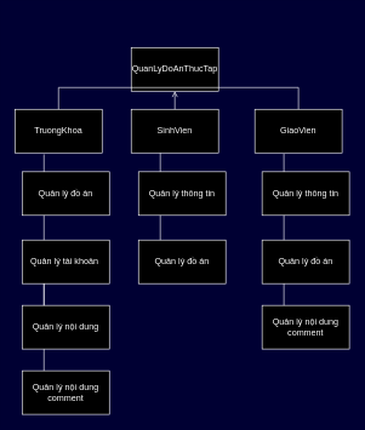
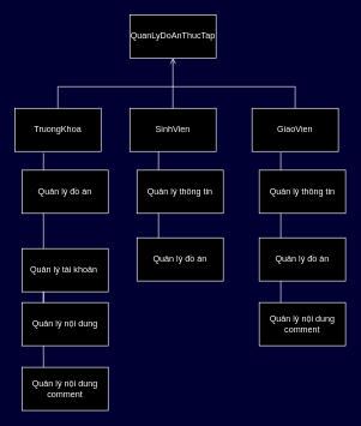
  <mxCell id="0" />
  <mxCell id="1" parent="0" />
- <mxCell id="2" value="QuanLyDoAnThucTap" style="rounded=0;whiteSpace=wrap;html=1;fillColor=#000000;strokeColor=#FFFFFF;fontColor=#FFFFFF;" parent="1" vertex="1"><mxGeometry x="180" y="65" width="120" height="60" as="geometry" /></mxCell>
+ <mxCell id="2" value="QuanLyDoAnThucTap" style="rounded=0;whiteSpace=wrap;html=1;fillColor=#000000;strokeColor=#FFFFFF;fontColor=#FFFFFF;" parent="1" vertex="1"><mxGeometry x="180" y="20" width="120" height="60" as="geometry" /></mxCell>
  <mxCell id="3" value="SinhVien" style="rounded=0;whiteSpace=wrap;html=1;fillColor=#000000;strokeColor=#FFFFFF;fontColor=#FFFFFF;" parent="1" vertex="1"><mxGeometry x="180" y="150" width="120" height="60" as="geometry" /></mxCell>
  <mxCell id="4" value="TruongKhoa" style="rounded=0;whiteSpace=wrap;html=1;fillColor=#000000;strokeColor=#FFFFFF;fontColor=#FFFFFF;" parent="1" vertex="1"><mxGeometry x="20" y="150" width="120" height="60" as="geometry" /></mxCell>
  <mxCell id="5" value="GiaoVien" style="rounded=0;whiteSpace=wrap;html=1;fillColor=#000000;strokeColor=#FFFFFF;fontColor=#FFFFFF;" parent="1" vertex="1"><mxGeometry x="350" y="150" width="120" height="60" as="geometry" /></mxCell>
  <mxCell id="6" value="Quản lý đồ án" style="rounded=0;whiteSpace=wrap;html=1;fillColor=#000000;strokeColor=#FFFFFF;fontColor=#FFFFFF;" parent="1" vertex="1"><mxGeometry x="30" y="236" width="120" height="60" as="geometry" /></mxCell>
- <mxCell id="7" value="Quản lý tài khoản&amp;nbsp;" style="rounded=0;whiteSpace=wrap;html=1;fillColor=#000000;strokeColor=#FFFFFF;fontColor=#FFFFFF;" parent="1" vertex="1"><mxGeometry x="30" y="330" width="120" height="60" as="geometry" /></mxCell>
+ <mxCell id="7" value="Quản lý tài khoản&amp;nbsp;" style="rounded=0;whiteSpace=wrap;html=1;fillColor=#000000;strokeColor=#FFFFFF;fontColor=#FFFFFF;" parent="1" vertex="1"><mxGeometry x="30" y="345" width="120" height="60" as="geometry" /></mxCell>
  <mxCell id="8" value="Quản lý nội dung" style="rounded=0;whiteSpace=wrap;html=1;fillColor=#000000;strokeColor=#FFFFFF;fontColor=#FFFFFF;" parent="1" vertex="1"><mxGeometry x="30" y="420" width="120" height="60" as="geometry" /></mxCell>
  <mxCell id="9" value="Quản lý thông tin" style="rounded=0;whiteSpace=wrap;html=1;fillColor=#000000;strokeColor=#FFFFFF;fontColor=#FFFFFF;" parent="1" vertex="1"><mxGeometry x="190" y="236" width="120" height="60" as="geometry" /></mxCell>
  <mxCell id="10" value="Quản lý đồ án" style="rounded=0;whiteSpace=wrap;html=1;fillColor=#000000;strokeColor=#FFFFFF;fontColor=#FFFFFF;" parent="1" vertex="1"><mxGeometry x="190" y="330" width="120" height="60" as="geometry" /></mxCell>
  <mxCell id="11" value="Quản lý nội dung comment" style="rounded=0;whiteSpace=wrap;html=1;fillColor=#000000;strokeColor=#FFFFFF;fontColor=#FFFFFF;" parent="1" vertex="1"><mxGeometry x="30" y="510" width="120" height="60" as="geometry" /></mxCell>
  <mxCell id="12" value="Quản lý thông tin" style="rounded=0;whiteSpace=wrap;html=1;fillColor=#000000;strokeColor=#FFFFFF;fontColor=#FFFFFF;" parent="1" vertex="1"><mxGeometry x="360" y="236" width="120" height="60" as="geometry" /></mxCell>
  <mxCell id="13" value="Quản lý đồ án" style="rounded=0;whiteSpace=wrap;html=1;fillColor=#000000;strokeColor=#FFFFFF;fontColor=#FFFFFF;" parent="1" vertex="1"><mxGeometry x="360" y="330" width="120" height="60" as="geometry" /></mxCell>
  <mxCell id="14" value="Quản lý nội dung comment" style="rounded=0;whiteSpace=wrap;html=1;fillColor=#000000;strokeColor=#FFFFFF;fontColor=#FFFFFF;" parent="1" vertex="1"><mxGeometry x="360" y="420" width="120" height="60" as="geometry" /></mxCell>
  <mxCell id="15" value="" style="endArrow=open;html=1;rounded=0;entryX=0.5;entryY=1;entryDx=0;entryDy=0;strokeColor=#FFFFFF;exitX=0.5;exitY=0;exitDx=0;exitDy=0;" edge="1" parent="1" source="3" target="2"><mxGeometry width="50" height="50" relative="1" as="geometry"><mxPoint x="240" y="150" as="sourcePoint" /><mxPoint x="257" y="231" as="targetPoint" /></mxGeometry></mxCell>
  <mxCell id="16" value="" style="endArrow=none;html=1;rounded=0;strokeColor=#FFFFFF;" edge="1" parent="1"><mxGeometry width="50" height="50" relative="1" as="geometry"><mxPoint x="80" y="120" as="sourcePoint" /><mxPoint x="410" y="120" as="targetPoint" /></mxGeometry></mxCell>
  <mxCell id="17" value="" style="endArrow=none;html=1;rounded=0;strokeColor=#FFFFFF;" edge="1" parent="1" source="4"><mxGeometry width="50" height="50" relative="1" as="geometry"><mxPoint x="20" y="170" as="sourcePoint" /><mxPoint x="80" y="120" as="targetPoint" /></mxGeometry></mxCell>
  <mxCell id="18" value="" style="endArrow=none;html=1;rounded=0;strokeColor=#FFFFFF;exitX=0.5;exitY=0;exitDx=0;exitDy=0;" edge="1" parent="1" source="5"><mxGeometry width="50" height="50" relative="1" as="geometry"><mxPoint x="410" y="160" as="sourcePoint" /><mxPoint x="410" y="120" as="targetPoint" /></mxGeometry></mxCell>
  <mxCell id="19" value="" style="endArrow=none;html=1;rounded=0;exitX=0.25;exitY=0;exitDx=0;exitDy=0;strokeColor=#FFFFFF;" edge="1" parent="1" source="6"><mxGeometry width="50" height="50" relative="1" as="geometry"><mxPoint x="80" y="240" as="sourcePoint" /><mxPoint x="60" y="212" as="targetPoint" /></mxGeometry></mxCell>
  <mxCell id="20" value="" style="endArrow=none;html=1;rounded=0;entryX=0.25;entryY=1;entryDx=0;entryDy=0;exitX=0.25;exitY=0;exitDx=0;exitDy=0;strokeColor=#FFFFFF;" edge="1" parent="1" source="7" target="6"><mxGeometry width="50" height="50" relative="1" as="geometry"><mxPoint x="-80" y="370" as="sourcePoint" /><mxPoint x="-30" y="320" as="targetPoint" /></mxGeometry></mxCell>
  <mxCell id="21" value="" style="endArrow=none;html=1;rounded=0;entryX=0.25;entryY=1;entryDx=0;entryDy=0;exitX=0.25;exitY=0;exitDx=0;exitDy=0;strokeColor=#FFFFFF;" edge="1" parent="1" source="8" target="7"><mxGeometry width="50" height="50" relative="1" as="geometry"><mxPoint x="10" y="450" as="sourcePoint" /><mxPoint x="60" y="400" as="targetPoint" /></mxGeometry></mxCell>
  <mxCell id="22" value="" style="endArrow=none;html=1;rounded=0;exitX=0.25;exitY=0;exitDx=0;exitDy=0;strokeColor=#FFFFFF;" edge="1" parent="1" source="9"><mxGeometry width="50" height="50" relative="1" as="geometry"><mxPoint x="210" y="380" as="sourcePoint" /><mxPoint x="220" y="210" as="targetPoint" /></mxGeometry></mxCell>
  <mxCell id="23" value="" style="endArrow=none;html=1;rounded=0;entryX=0.333;entryY=1.02;entryDx=0;entryDy=0;entryPerimeter=0;exitX=0.25;exitY=0;exitDx=0;exitDy=0;strokeColor=#FFFFFF;" edge="1" parent="1" source="12" target="5"><mxGeometry width="50" height="50" relative="1" as="geometry"><mxPoint x="240" y="500" as="sourcePoint" /><mxPoint x="290" y="450" as="targetPoint" /></mxGeometry></mxCell>
  <mxCell id="24" value="" style="endArrow=none;html=1;rounded=0;entryX=0.25;entryY=1;entryDx=0;entryDy=0;exitX=0.25;exitY=0;exitDx=0;exitDy=0;strokeColor=#FFFFFF;" edge="1" parent="1" source="8" target="7"><mxGeometry width="50" height="50" relative="1" as="geometry"><mxPoint x="-50" y="460" as="sourcePoint" /><mxPoint x="0" y="410" as="targetPoint" /></mxGeometry></mxCell>
  <mxCell id="25" value="" style="endArrow=none;html=1;rounded=0;entryX=0.25;entryY=1;entryDx=0;entryDy=0;exitX=0.25;exitY=0;exitDx=0;exitDy=0;strokeColor=#FFFFFF;" edge="1" parent="1" source="11" target="8"><mxGeometry width="50" height="50" relative="1" as="geometry"><mxPoint x="-40" y="560" as="sourcePoint" /><mxPoint x="10" y="510" as="targetPoint" /></mxGeometry></mxCell>
  <mxCell id="26" value="" style="endArrow=none;html=1;rounded=0;entryX=0.25;entryY=1;entryDx=0;entryDy=0;exitX=0.25;exitY=0;exitDx=0;exitDy=0;strokeColor=#FFFFFF;" edge="1" parent="1" source="10" target="9"><mxGeometry width="50" height="50" relative="1" as="geometry"><mxPoint x="220" y="330" as="sourcePoint" /><mxPoint x="270" y="420" as="targetPoint" /></mxGeometry></mxCell>
  <mxCell id="27" value="" style="endArrow=none;html=1;rounded=0;entryX=0.25;entryY=1;entryDx=0;entryDy=0;exitX=0.25;exitY=0;exitDx=0;exitDy=0;strokeColor=#FFFFFF;" edge="1" parent="1" source="14" target="13"><mxGeometry width="50" height="50" relative="1" as="geometry"><mxPoint x="300" y="560" as="sourcePoint" /><mxPoint x="350" y="510" as="targetPoint" /></mxGeometry></mxCell>
  <mxCell id="28" value="" style="endArrow=none;html=1;rounded=0;entryX=0.25;entryY=1;entryDx=0;entryDy=0;exitX=0.25;exitY=0;exitDx=0;exitDy=0;strokeColor=#FFFFFF;" edge="1" parent="1" source="13" target="12"><mxGeometry width="50" height="50" relative="1" as="geometry"><mxPoint x="260" y="540" as="sourcePoint" /><mxPoint x="310" y="490" as="targetPoint" /></mxGeometry></mxCell>
